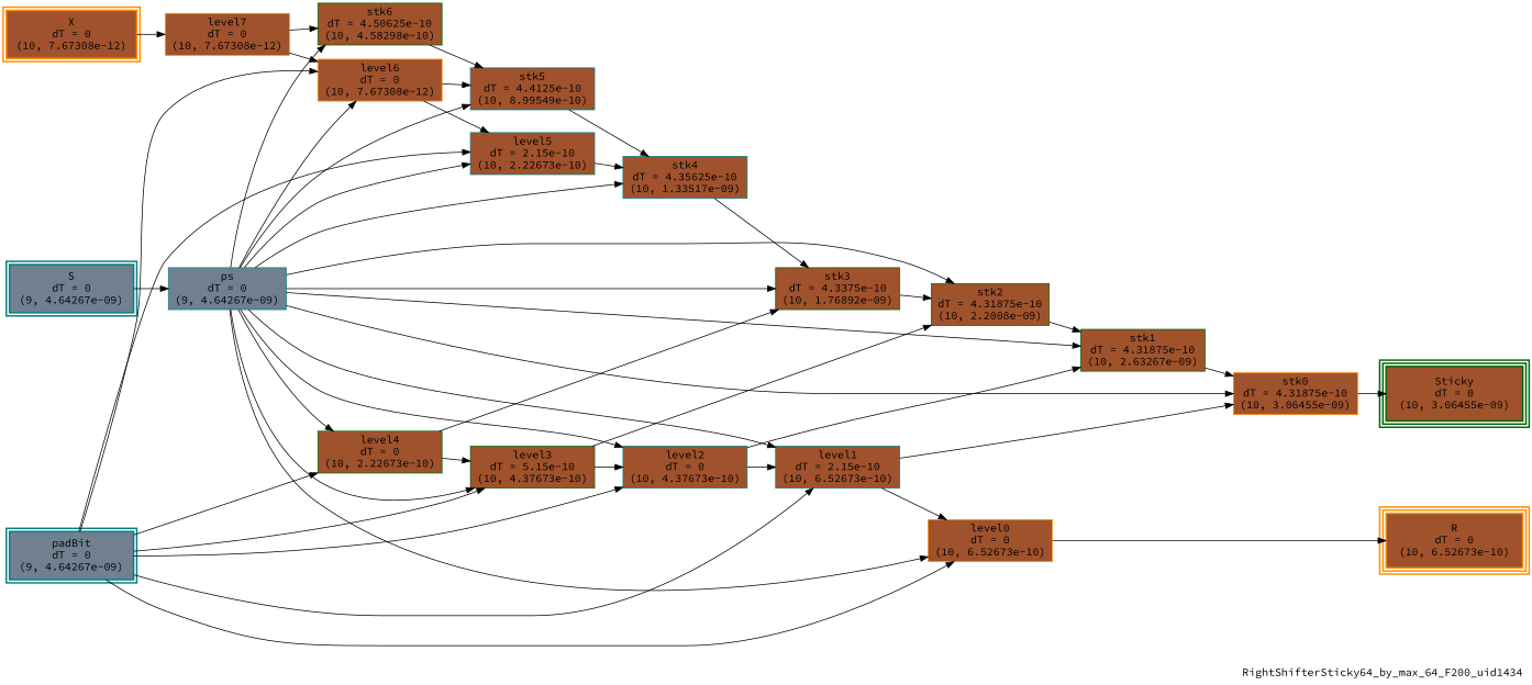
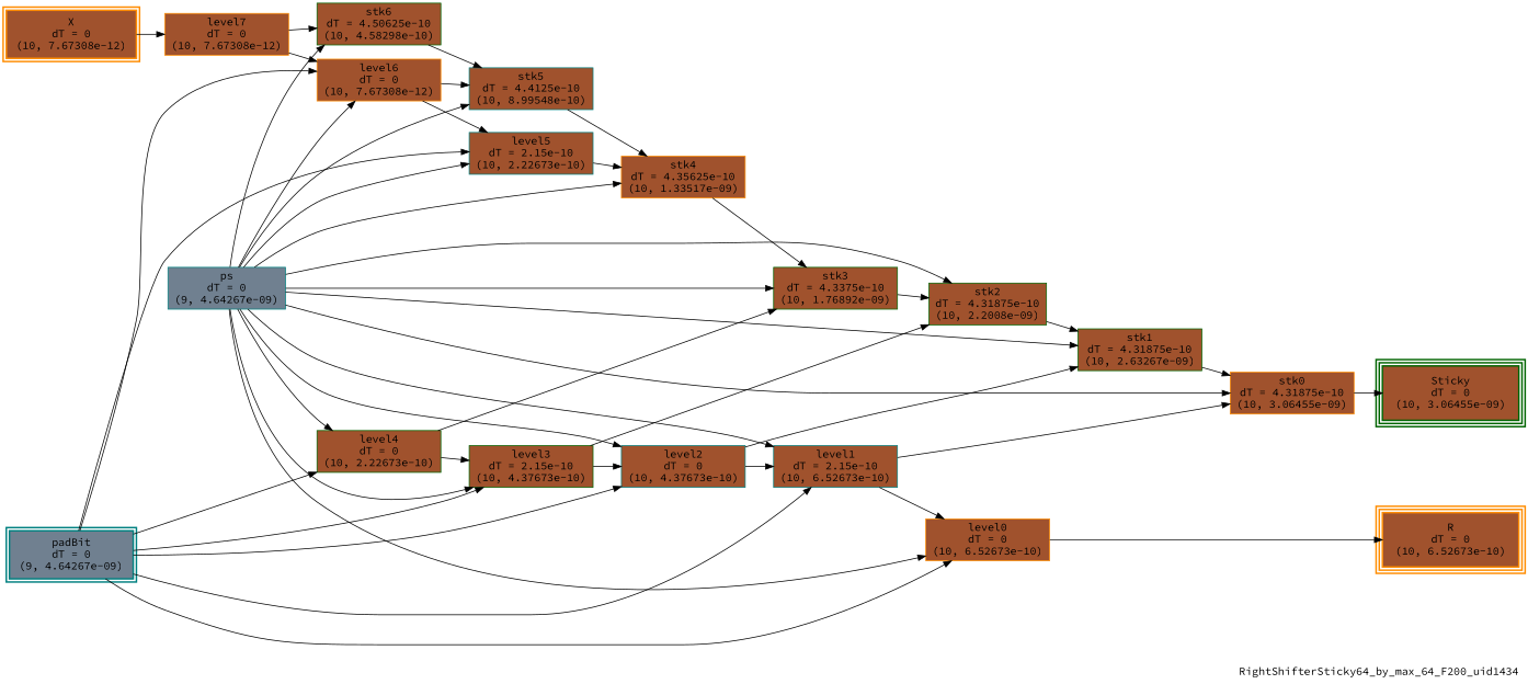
  digraph {
    fontname="Source Code Pro"
    label=RightShifterSticky64_by_max_64_F200_uid1434
    labeljust=right
    labelloc=bottom
    nodesep=0.25
    rankdir=LR
    ranksep=0.5
    node [color=teal fillcolor=sienna fontname="Source Code Pro" peripheries=1 shape=box style=filled]
    edge [arrowhead=normal arrowsize=1.0 arrowtail=normal color=black dir=forward fontname="Source Code Pro"]
    n1 [color=darkorange label="X\ndT = 0\n(10, 7.67308e-12)" peripheries=2 style="bold, filled"]
-   n2 [fillcolor=slategray label="S\ndT = 0\n(9, 4.64267e-09)" peripheries=2 style="bold, filled"]
    n3 [fillcolor=slategray label="padBit\ndT = 0\n(9, 4.64267e-09)" peripheries=2 style="bold, filled"]
    n4 [color=darkorange label="R\ndT = 0\n(10, 6.52673e-10)" peripheries=3 style="bold, filled"]
    n5 [color=darkgreen label="Sticky\ndT = 0\n(10, 3.06455e-09)" peripheries=3 style="bold, filled"]
    n6 [color=darkorange label="level7\ndT = 0\n(10, 7.67308e-12)"]
    n7 [fillcolor=slategray label="ps\ndT = 0\n(9, 4.64267e-09)"]
    n8 [color=darkorange label="level6\ndT = 0\n(10, 7.67308e-12)"]
    n9 [label="level5\ndT = 2.15e-10\n(10, 2.22673e-10)"]
    n10 [color=darkgreen label="level4\ndT = 0\n(10, 2.22673e-10)"]
-   n11 [color=darkgreen label="level3\ndT = 5.15e-10\n(10, 4.37673e-10)"]
+   n11 [color=darkgreen label="level3\ndT = 2.15e-10\n(10, 4.37673e-10)"]
    n12 [label="level2\ndT = 0\n(10, 4.37673e-10)"]
    n13 [label="level1\ndT = 2.15e-10\n(10, 6.52673e-10)"]
    n14 [color=darkorange label="level0\ndT = 0\n(10, 6.52673e-10)"]
    n15 [color=darkgreen label="stk6\ndT = 4.50625e-10\n(10, 4.58298e-10)"]
-   n16 [label="stk5\ndT = 4.4125e-10\n(10, 8.99549e-10)"]
-   n17 [label="stk4\ndT = 4.35625e-10\n(10, 1.33517e-09)"]
+   n16 [label="stk5\ndT = 4.4125e-10\n(10, 8.99548e-10)"]
+   n17 [color=darkorange label="stk4\ndT = 4.35625e-10\n(10, 1.33517e-09)"]
    n18 [color=darkgreen label="stk3\ndT = 4.3375e-10\n(10, 1.76892e-09)"]
    n19 [color=darkgreen label="stk2\ndT = 4.31875e-10\n(10, 2.2008e-09)"]
    n20 [color=darkgreen label="stk1\ndT = 4.31875e-10\n(10, 2.63267e-09)"]
    n21 [color=darkorange label="stk0\ndT = 4.31875e-10\n(10, 3.06455e-09)"]
    subgraph sub_1 {
      rank=same
      n1
-     n2
      n3
    }
    subgraph sub_2 {
      rank=same
      n4
      n5
    }
    n1 -> n6
-   n2 -> n7
    n3 -> n8
    n3 -> n9
    n3 -> n10
    n3 -> n11
    n3 -> n12
    n3 -> n13
    n3 -> n14
    n6 -> n8
    n6 -> n15
    n7 -> n8
    n7 -> n9
    n7 -> n10
    n7 -> n11
    n7 -> n12
    n7 -> n13
    n7 -> n14
    n7 -> n15
    n7 -> n16
    n7 -> n17
    n7 -> n18
    n7 -> n19
    n7 -> n20
    n7 -> n21
    n8 -> n9
    n8 -> n16
    n9 -> n17
    n10 -> n11
    n10 -> n18
    n11 -> n12
    n11 -> n19
    n12 -> n13
    n12 -> n20
    n13 -> n14
    n13 -> n21
    n14 -> n4
    n15 -> n16
    n16 -> n17
    n17 -> n18
    n18 -> n19
    n19 -> n20
    n20 -> n21
    n21 -> n5
  }
